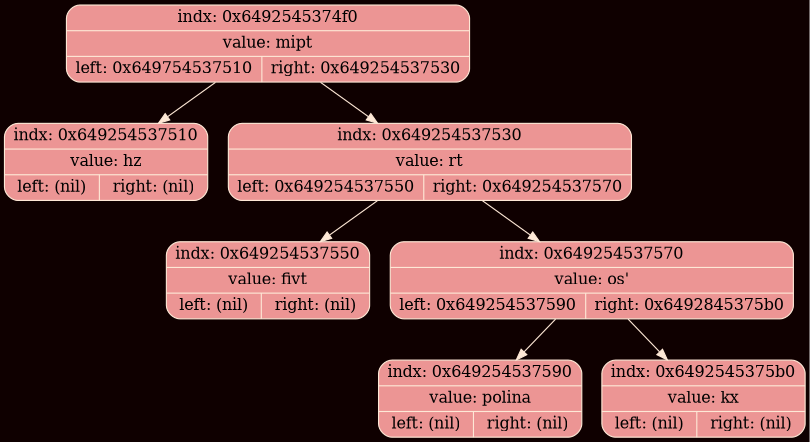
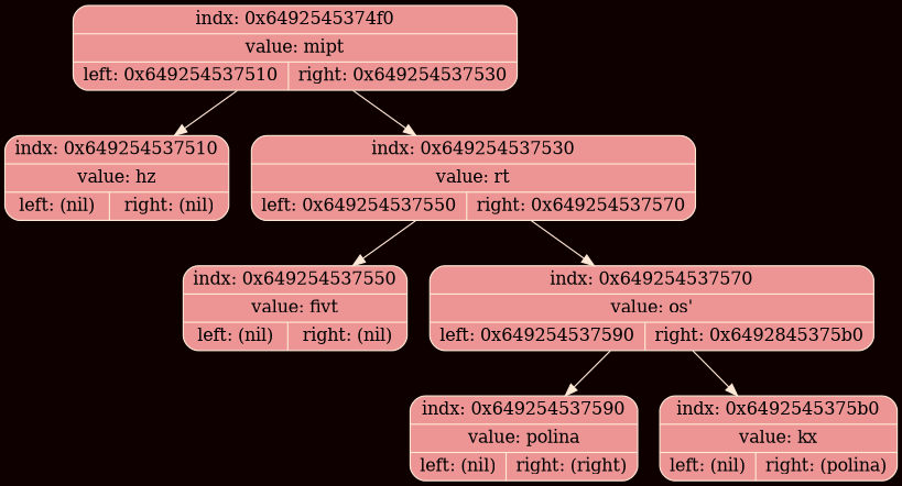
  digraph {
    bgcolor="#0F0000"
    rankdir=TB
    node [color="#FEE8D6" fillcolor="#EC9594" shape=Mrecord style=filled]
    edge [color="#FEE8D6"]
-   n1 [label="{indx: 0x6492545374f0 | value: mipt | { left: 0x649754537510 | right: 0x649254537530}}"]
+   n1 [label="{indx: 0x6492545374f0 | value: mipt | { left: 0x649254537510 | right: 0x649254537530}}"]
    n2 [label="{indx: 0x649254537510 | value: hz | { left: (nil) | right: (nil)}}"]
    n3 [label="{indx: 0x649254537530 | value: rt | { left: 0x649254537550 | right: 0x649254537570}}"]
    n4 [label="{indx: 0x649254537550 | value: fivt | { left: (nil) | right: (nil)}}"]
    n5 [label="{indx: 0x649254537570 | value: os' | { left: 0x649254537590 | right: 0x6492845375b0}}"]
-   n6 [label="{indx: 0x649254537590 | value: polina | { left: (nil) | right: (nil)}}"]
-   n7 [label="{indx: 0x6492545375b0 | value: kx | { left: (nil) | right: (nil)}}"]
+   n6 [label="{indx: 0x649254537590 | value: polina | { left: (nil) | right: (right)}}"]
+   n7 [label="{indx: 0x6492545375b0 | value: kx | { left: (nil) | right: (polina)}}"]
    n1 -> n2
    n1 -> n3
    n3 -> n4
    n3 -> n5
    n5 -> n6
    n5 -> n7
  }
